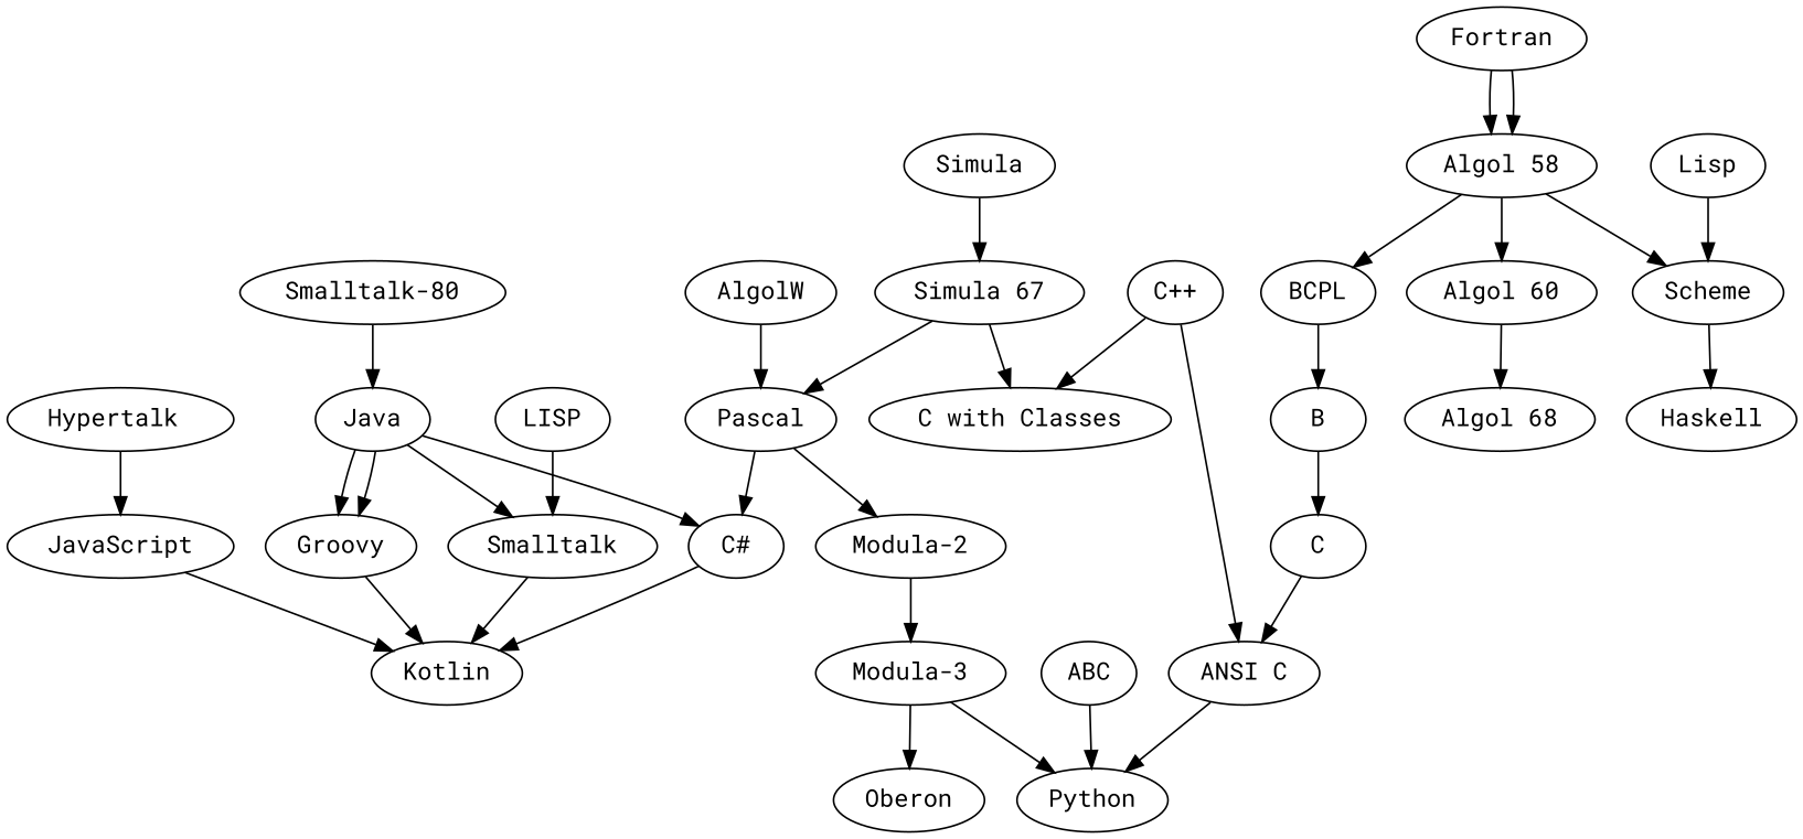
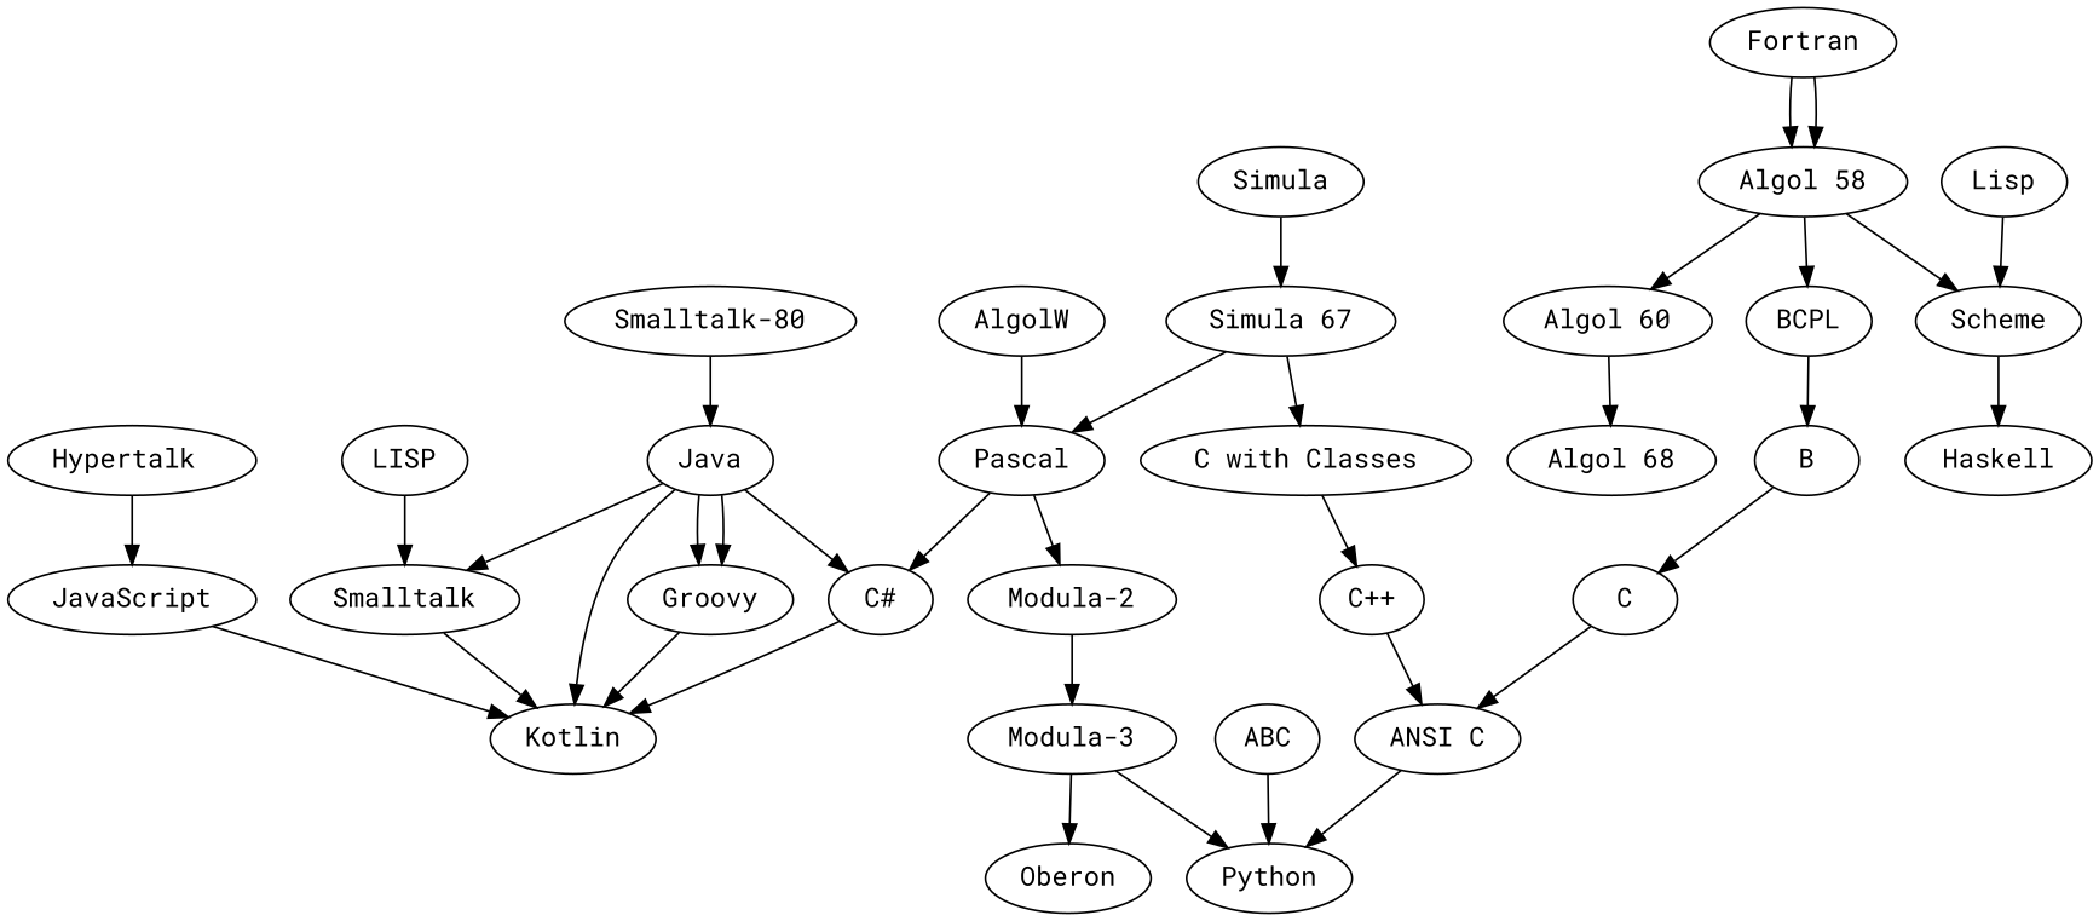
  digraph {
    fontname="Roboto Mono"
    node [fontname="Roboto Mono"]
    edge [fontname="Roboto Mono"]
    Java
    Kotlin
    "C#"
    n4 [label=Smalltalk]
    Groovy
    JavaScript
    "Hypertalk "
    "C++"
    "ANSI C"
    Python
    "Smalltalk-80"
    Pascal
    "Modula-2"
    "Modula-3"
    "C with Classes"
    "Simula 67"
    B
    C
    BCPL
    "Algol 58"
    Scheme
    "Algol 60"
    Haskell
    "Algol 68"
    LISP
    Simula
    Fortran
    Oberon
    ABC
    Lisp
    AlgolW
+   Java -> Kotlin
    Java -> "C#"
    Java -> n4
    Java -> Groovy
    Java -> Groovy
    "C#" -> Kotlin
    n4 -> Kotlin
    Groovy -> Kotlin
    JavaScript -> Kotlin
    "Hypertalk " -> JavaScript
    "C++" -> "ANSI C"
    "ANSI C" -> Python
    "Smalltalk-80" -> Java
    Pascal -> "C#"
    Pascal -> "Modula-2"
    "Modula-2" -> "Modula-3"
    "Modula-3" -> Python
    "Modula-3" -> Oberon
-   "C++" -> "C with Classes"
+   "C with Classes" -> "C++"
    "Simula 67" -> Pascal
    "Simula 67" -> "C with Classes"
    B -> C
    C -> "ANSI C"
    BCPL -> B
    "Algol 58" -> BCPL
    "Algol 58" -> Scheme
    "Algol 58" -> "Algol 60"
    Scheme -> Haskell
    "Algol 60" -> "Algol 68"
    LISP -> n4
    Simula -> "Simula 67"
    Fortran -> "Algol 58"
    Fortran -> "Algol 58"
    ABC -> Python
    Lisp -> Scheme
    AlgolW -> Pascal
  }
